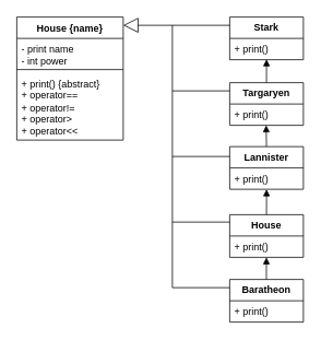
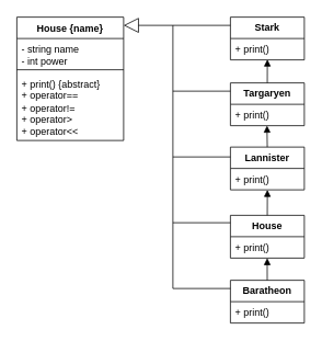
  <mxCell id="0" />
  <mxCell id="1" parent="0" />
  <mxCell id="2" value="House {name}" style="swimlane;fontStyle=1;align=center;verticalAlign=top;childLayout=stackLayout;horizontal=1;startSize=26;horizontalStack=0;resizeParent=1;resizeParentMax=0;resizeLast=0;collapsible=1;marginBottom=0;whiteSpace=wrap;html=1;" vertex="1" parent="1"><mxGeometry x="20" y="20" width="130" height="150" as="geometry" /></mxCell>
- <mxCell id="3" value="- print name&lt;div&gt;- int power&lt;/div&gt;" style="text;strokeColor=none;fillColor=none;align=left;verticalAlign=top;spacingLeft=4;spacingRight=4;overflow=hidden;rotatable=0;points=[[0,0.5],[1,0.5]];portConstraint=eastwest;whiteSpace=wrap;html=1;" vertex="1" parent="2"><mxGeometry y="26" width="130" height="34" as="geometry" /></mxCell>
+ <mxCell id="3" value="- string name&lt;div&gt;- int power&lt;/div&gt;" style="text;strokeColor=none;fillColor=none;align=left;verticalAlign=top;spacingLeft=4;spacingRight=4;overflow=hidden;rotatable=0;points=[[0,0.5],[1,0.5]];portConstraint=eastwest;whiteSpace=wrap;html=1;" vertex="1" parent="2"><mxGeometry y="26" width="130" height="34" as="geometry" /></mxCell>
  <mxCell id="4" value="" style="line;strokeWidth=1;fillColor=none;align=left;verticalAlign=middle;spacingTop=-1;spacingLeft=3;spacingRight=3;rotatable=0;labelPosition=right;points=[];portConstraint=eastwest;strokeColor=inherit;" vertex="1" parent="2"><mxGeometry y="60" width="130" height="8" as="geometry" /></mxCell>
  <mxCell id="5" value="+ print() {abstract}&lt;div&gt;+ operator==&lt;/div&gt;&lt;div&gt;+ operator!=&lt;/div&gt;&lt;div&gt;+ operator&amp;gt;&lt;/div&gt;&lt;div&gt;+ operator&amp;lt;&amp;lt;&lt;/div&gt;" style="text;strokeColor=none;fillColor=none;align=left;verticalAlign=top;spacingLeft=4;spacingRight=4;overflow=hidden;rotatable=0;points=[[0,0.5],[1,0.5]];portConstraint=eastwest;whiteSpace=wrap;html=1;" vertex="1" parent="2"><mxGeometry y="68" width="130" height="82" as="geometry" /></mxCell>
  <mxCell id="6" value="&lt;b&gt;Stark&lt;/b&gt;" style="swimlane;fontStyle=0;childLayout=stackLayout;horizontal=1;startSize=26;horizontalStack=0;resizeParent=1;resizeParentMax=0;resizeLast=0;collapsible=1;marginBottom=0;whiteSpace=wrap;html=1;" vertex="1" parent="1"><mxGeometry x="280" y="20" width="90" height="52" as="geometry" /></mxCell>
  <mxCell id="7" value="+ print()" style="text;strokeColor=none;fillColor=none;align=left;verticalAlign=top;spacingLeft=4;spacingRight=4;overflow=hidden;rotatable=0;points=[[0,0.5],[1,0.5]];portConstraint=eastwest;whiteSpace=wrap;html=1;" vertex="1" parent="6"><mxGeometry y="26" width="90" height="26" as="geometry" /></mxCell>
  <mxCell id="8" value="&lt;b&gt;Lannister&lt;/b&gt;" style="swimlane;fontStyle=0;childLayout=stackLayout;horizontal=1;startSize=26;horizontalStack=0;resizeParent=1;resizeParentMax=0;resizeLast=0;collapsible=1;marginBottom=0;whiteSpace=wrap;html=1;" vertex="1" parent="1"><mxGeometry x="280" y="178" width="90" height="52" as="geometry" /></mxCell>
  <mxCell id="9" value="+ print()" style="text;strokeColor=none;fillColor=none;align=left;verticalAlign=top;spacingLeft=4;spacingRight=4;overflow=hidden;rotatable=0;points=[[0,0.5],[1,0.5]];portConstraint=eastwest;whiteSpace=wrap;html=1;" vertex="1" parent="8"><mxGeometry y="26" width="90" height="26" as="geometry" /></mxCell>
  <mxCell id="10" value="&lt;b&gt;Targaryen&lt;/b&gt;" style="swimlane;fontStyle=0;childLayout=stackLayout;horizontal=1;startSize=26;horizontalStack=0;resizeParent=1;resizeParentMax=0;resizeLast=0;collapsible=1;marginBottom=0;whiteSpace=wrap;html=1;" vertex="1" parent="1"><mxGeometry x="280" y="100" width="90" height="52" as="geometry" /></mxCell>
  <mxCell id="11" value="+ print()" style="text;strokeColor=none;fillColor=none;align=left;verticalAlign=top;spacingLeft=4;spacingRight=4;overflow=hidden;rotatable=0;points=[[0,0.5],[1,0.5]];portConstraint=eastwest;whiteSpace=wrap;html=1;" vertex="1" parent="10"><mxGeometry y="26" width="90" height="26" as="geometry" /></mxCell>
  <mxCell id="12" value="&lt;b&gt;House&lt;/b&gt;" style="swimlane;fontStyle=0;childLayout=stackLayout;horizontal=1;startSize=26;horizontalStack=0;resizeParent=1;resizeParentMax=0;resizeLast=0;collapsible=1;marginBottom=0;whiteSpace=wrap;html=1;" vertex="1" parent="1"><mxGeometry x="280" y="261" width="90" height="52" as="geometry" /></mxCell>
  <mxCell id="13" value="+ print()" style="text;strokeColor=none;fillColor=none;align=left;verticalAlign=top;spacingLeft=4;spacingRight=4;overflow=hidden;rotatable=0;points=[[0,0.5],[1,0.5]];portConstraint=eastwest;whiteSpace=wrap;html=1;" vertex="1" parent="12"><mxGeometry y="26" width="90" height="26" as="geometry" /></mxCell>
  <mxCell id="14" value="&lt;b&gt;Baratheon&lt;/b&gt;" style="swimlane;fontStyle=0;childLayout=stackLayout;horizontal=1;startSize=26;horizontalStack=0;resizeParent=1;resizeParentMax=0;resizeLast=0;collapsible=1;marginBottom=0;whiteSpace=wrap;html=1;" vertex="1" parent="1"><mxGeometry x="280" y="340" width="90" height="52" as="geometry" /></mxCell>
  <mxCell id="15" value="+ print()" style="text;strokeColor=none;fillColor=none;align=left;verticalAlign=top;spacingLeft=4;spacingRight=4;overflow=hidden;rotatable=0;points=[[0,0.5],[1,0.5]];portConstraint=eastwest;whiteSpace=wrap;html=1;" vertex="1" parent="14"><mxGeometry y="26" width="90" height="26" as="geometry" /></mxCell>
  <mxCell id="16" value="" style="endArrow=block;endSize=16;endFill=0;html=1;rounded=0;" edge="1" parent="1"><mxGeometry x="-0.077" y="-30" width="160" relative="1" as="geometry"><mxPoint x="280" y="30" as="sourcePoint" /><mxPoint x="150" y="30" as="targetPoint" /><mxPoint as="offset" /></mxGeometry></mxCell>
  <mxCell id="17" value="" style="endArrow=none;html=1;rounded=0;" edge="1" parent="1"><mxGeometry width="50" height="50" relative="1" as="geometry"><mxPoint x="210" y="350" as="sourcePoint" /><mxPoint x="210" y="30" as="targetPoint" /></mxGeometry></mxCell>
  <mxCell id="18" value="" style="endArrow=none;html=1;rounded=0;entryX=0;entryY=0.192;entryDx=0;entryDy=0;entryPerimeter=0;" edge="1" parent="1"><mxGeometry width="50" height="50" relative="1" as="geometry"><mxPoint x="210" y="350.02" as="sourcePoint" /><mxPoint x="280" y="350.004" as="targetPoint" /></mxGeometry></mxCell>
  <mxCell id="19" value="" style="endArrow=none;html=1;rounded=0;entryX=0;entryY=0.192;entryDx=0;entryDy=0;entryPerimeter=0;" edge="1" parent="1"><mxGeometry width="50" height="50" relative="1" as="geometry"><mxPoint x="210" y="270" as="sourcePoint" /><mxPoint x="280" y="270" as="targetPoint" /></mxGeometry></mxCell>
  <mxCell id="20" value="" style="endArrow=none;html=1;rounded=0;entryX=0;entryY=0.192;entryDx=0;entryDy=0;entryPerimeter=0;" edge="1" parent="1"><mxGeometry width="50" height="50" relative="1" as="geometry"><mxPoint x="210" y="190" as="sourcePoint" /><mxPoint x="280" y="190" as="targetPoint" /></mxGeometry></mxCell>
  <mxCell id="21" value="" style="endArrow=none;html=1;rounded=0;entryX=0;entryY=0.192;entryDx=0;entryDy=0;entryPerimeter=0;" edge="1" parent="1"><mxGeometry width="50" height="50" relative="1" as="geometry"><mxPoint x="210" y="110" as="sourcePoint" /><mxPoint x="280" y="110" as="targetPoint" /></mxGeometry></mxCell>
  <mxCell id="22" value="" style="html=1;verticalAlign=bottom;endArrow=block;curved=0;rounded=0;entryX=0.498;entryY=1.001;entryDx=0;entryDy=0;entryPerimeter=0;" edge="1" parent="1" target="13"><mxGeometry width="80" relative="1" as="geometry"><mxPoint x="324.84" y="340" as="sourcePoint" /><mxPoint x="325" y="330" as="targetPoint" /></mxGeometry></mxCell>
  <mxCell id="23" value="" style="html=1;verticalAlign=bottom;endArrow=block;curved=0;rounded=0;" edge="1" parent="1"><mxGeometry width="80" relative="1" as="geometry"><mxPoint x="324.91" y="261" as="sourcePoint" /><mxPoint x="325" y="230" as="targetPoint" /></mxGeometry></mxCell>
  <mxCell id="24" value="" style="html=1;verticalAlign=bottom;endArrow=block;curved=0;rounded=0;entryX=0.495;entryY=0.997;entryDx=0;entryDy=0;entryPerimeter=0;" edge="1" parent="1" target="11"><mxGeometry width="80" relative="1" as="geometry"><mxPoint x="324.91" y="178" as="sourcePoint" /><mxPoint x="325.07" y="151" as="targetPoint" /></mxGeometry></mxCell>
  <mxCell id="25" value="" style="html=1;verticalAlign=bottom;endArrow=block;curved=0;rounded=0;entryX=0.5;entryY=0.982;entryDx=0;entryDy=0;entryPerimeter=0;" edge="1" parent="1" target="7"><mxGeometry width="80" relative="1" as="geometry"><mxPoint x="324.91" y="100" as="sourcePoint" /><mxPoint x="325.07" y="73" as="targetPoint" /></mxGeometry></mxCell>
